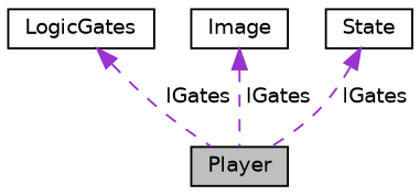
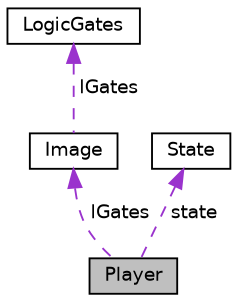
  digraph {
    node [color=black fillcolor=white fontname=Helvetica fontsize=10 shape=record style=filled]
    edge [color=darkorchid3 dir=back fontname=Helvetica fontsize=10 labelfontname=Helvetica labelfontsize=10 style=dashed]
    n1 [fillcolor=grey75 fontcolor=black height=0.2 label=Player width=0.4]
    n2 [height=0.2 label=LogicGates width=0.4]
    n3 [height=0.2 label=Image width=0.4]
    n4 [height=0.2 label=State width=0.4]
-   n2 -> n1 [label=" lGates"]
+   n2 -> n3 [label=" lGates"]
    n3 -> n1 [label=" lGates"]
-   n4 -> n1 [label=" lGates"]
+   n4 -> n1 [label=" state"]
  }
